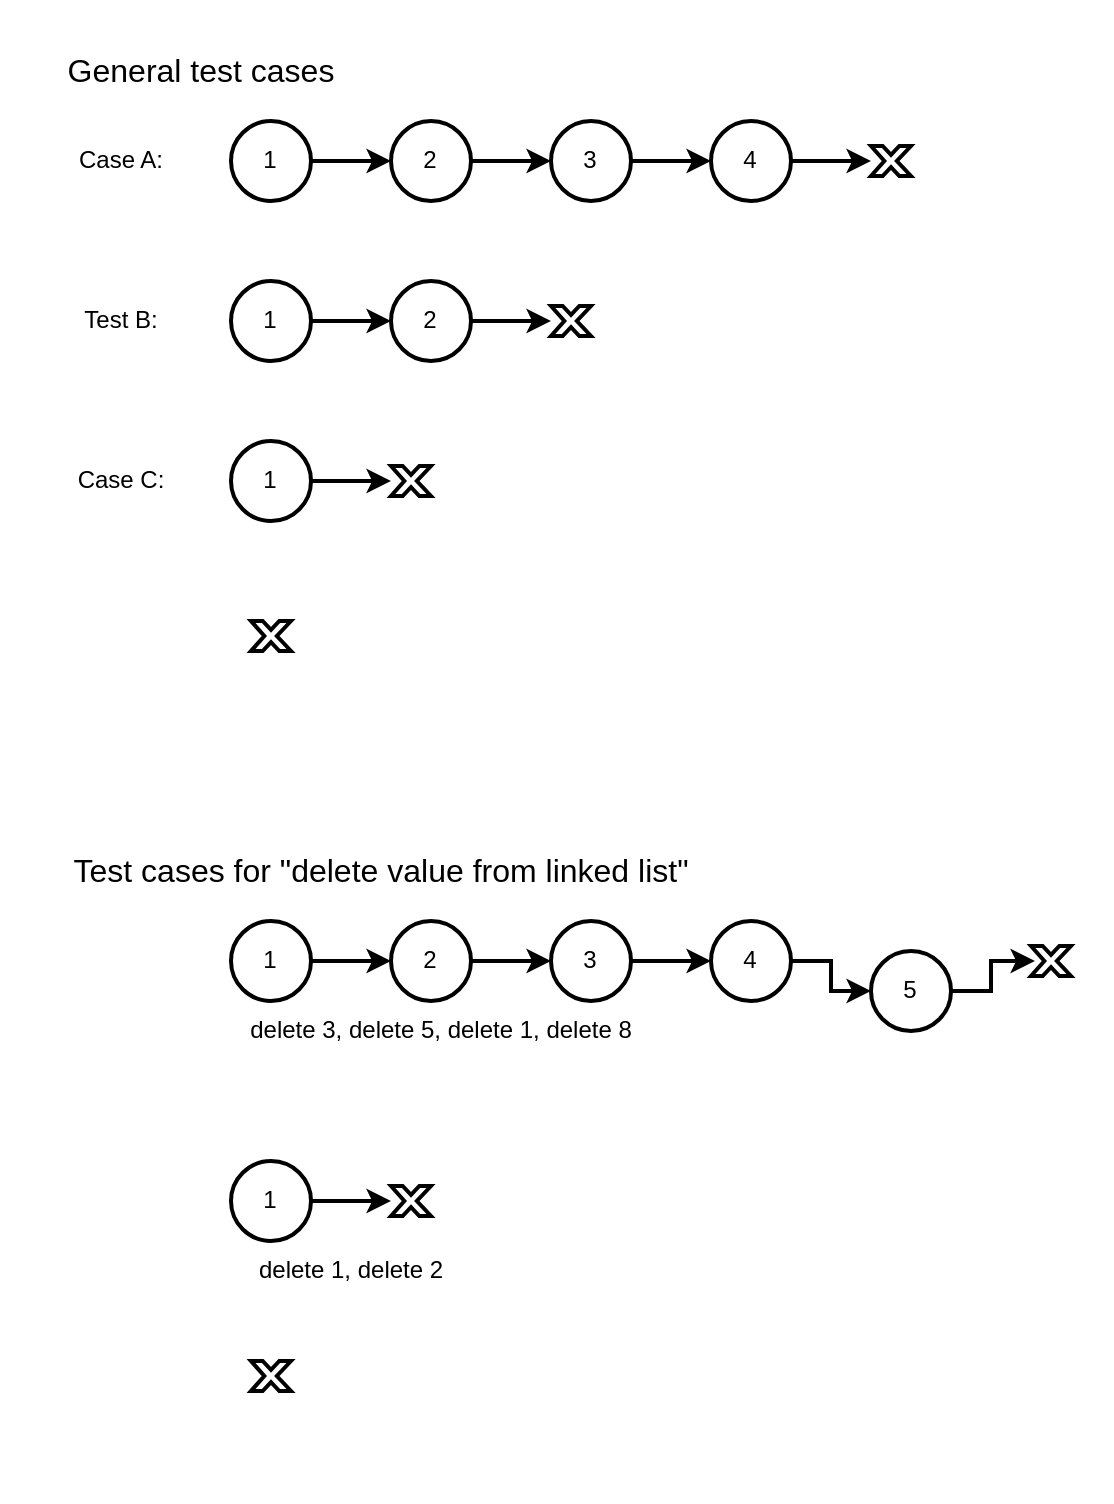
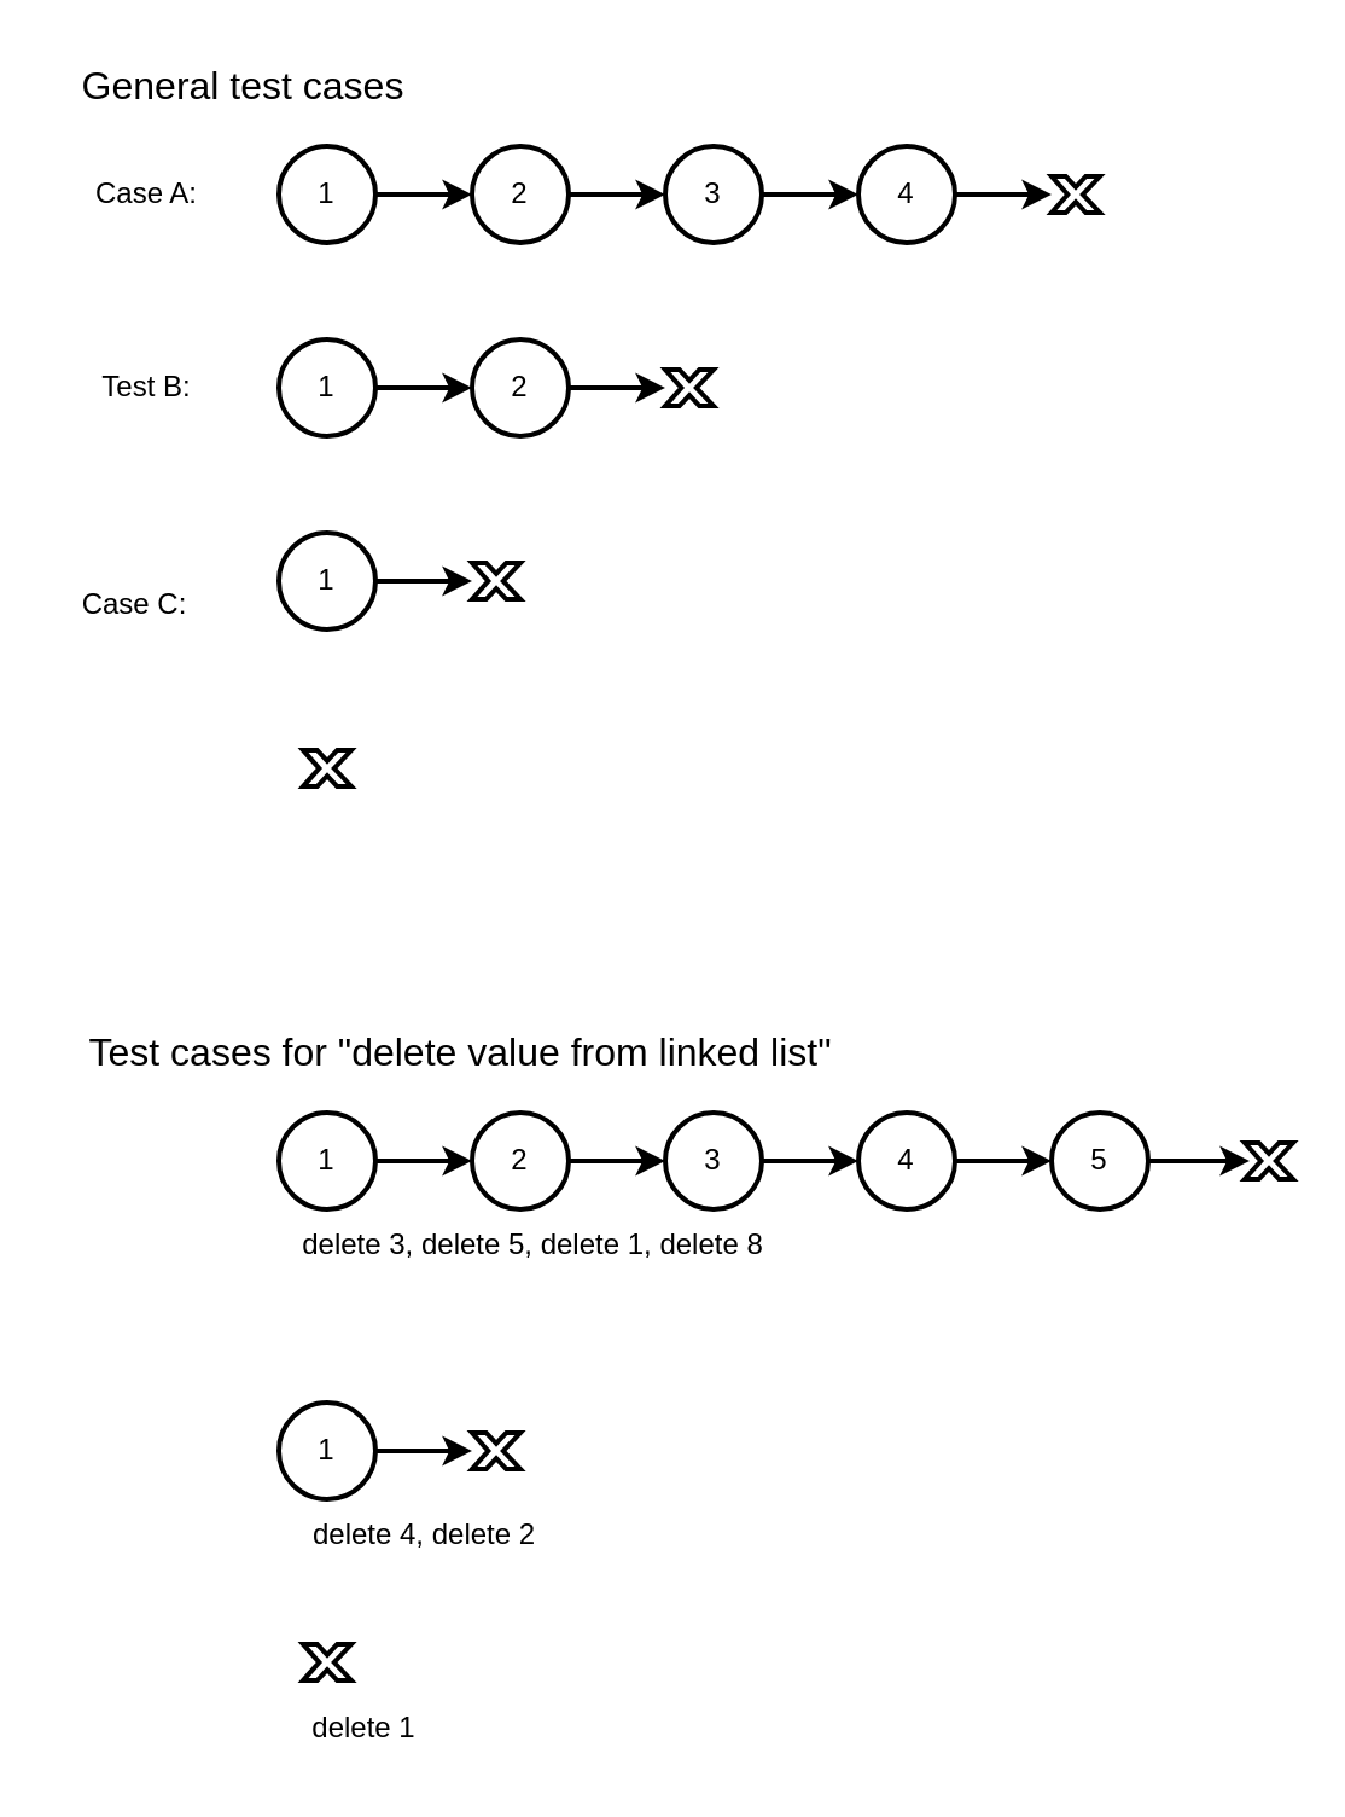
  <mxCell id="0" />
  <mxCell id="1" parent="0" />
  <mxCell id="2" style="edgeStyle=orthogonalEdgeStyle;rounded=0;orthogonalLoop=1;jettySize=auto;html=1;strokeWidth=2;" edge="1" parent="1" source="3" target="5"><mxGeometry relative="1" as="geometry" /></mxCell>
  <mxCell id="3" value="1" style="ellipse;whiteSpace=wrap;html=1;aspect=fixed;strokeWidth=2;" vertex="1" parent="1"><mxGeometry x="115" y="60" width="40" height="40" as="geometry" /></mxCell>
  <mxCell id="4" style="edgeStyle=orthogonalEdgeStyle;rounded=0;orthogonalLoop=1;jettySize=auto;html=1;strokeColor=default;strokeWidth=2;align=center;verticalAlign=middle;fontFamily=Helvetica;fontSize=11;fontColor=default;labelBackgroundColor=default;endArrow=classic;" edge="1" parent="1" source="5" target="7"><mxGeometry relative="1" as="geometry" /></mxCell>
  <mxCell id="5" value="2" style="ellipse;whiteSpace=wrap;html=1;aspect=fixed;strokeWidth=2;" vertex="1" parent="1"><mxGeometry x="195" y="60" width="40" height="40" as="geometry" /></mxCell>
  <mxCell id="6" style="edgeStyle=orthogonalEdgeStyle;rounded=0;orthogonalLoop=1;jettySize=auto;html=1;strokeColor=default;strokeWidth=2;align=center;verticalAlign=middle;fontFamily=Helvetica;fontSize=12;fontColor=default;labelBackgroundColor=default;endArrow=classic;" edge="1" parent="1" source="7" target="9"><mxGeometry relative="1" as="geometry" /></mxCell>
  <mxCell id="7" value="3" style="ellipse;whiteSpace=wrap;html=1;aspect=fixed;strokeWidth=2;" vertex="1" parent="1"><mxGeometry x="275" y="60" width="40" height="40" as="geometry" /></mxCell>
  <mxCell id="8" style="edgeStyle=orthogonalEdgeStyle;rounded=0;orthogonalLoop=1;jettySize=auto;html=1;strokeColor=default;strokeWidth=2;align=center;verticalAlign=middle;fontFamily=Helvetica;fontSize=12;fontColor=default;labelBackgroundColor=default;endArrow=classic;" edge="1" parent="1" source="9" target="10"><mxGeometry relative="1" as="geometry"><mxPoint x="435" y="80" as="targetPoint" /></mxGeometry></mxCell>
  <mxCell id="9" value="4" style="ellipse;whiteSpace=wrap;html=1;aspect=fixed;strokeWidth=2;strokeColor=default;align=center;verticalAlign=middle;fontFamily=Helvetica;fontSize=12;fontColor=default;fillColor=default;" vertex="1" parent="1"><mxGeometry x="355" y="60" width="40" height="40" as="geometry" /></mxCell>
  <mxCell id="10" value="" style="verticalLabelPosition=bottom;verticalAlign=top;html=1;shape=mxgraph.basic.x;strokeColor=default;strokeWidth=2;align=center;fontFamily=Helvetica;fontSize=12;fontColor=default;fillColor=default;" vertex="1" parent="1"><mxGeometry x="435" y="72.5" width="20" height="15" as="geometry" /></mxCell>
  <mxCell id="11" style="edgeStyle=orthogonalEdgeStyle;rounded=0;orthogonalLoop=1;jettySize=auto;html=1;strokeWidth=2;" edge="1" parent="1" source="12" target="14"><mxGeometry relative="1" as="geometry" /></mxCell>
  <mxCell id="12" value="1" style="ellipse;whiteSpace=wrap;html=1;aspect=fixed;strokeWidth=2;" vertex="1" parent="1"><mxGeometry x="115" y="140" width="40" height="40" as="geometry" /></mxCell>
  <mxCell id="13" style="edgeStyle=orthogonalEdgeStyle;rounded=0;orthogonalLoop=1;jettySize=auto;html=1;strokeColor=default;strokeWidth=2;align=center;verticalAlign=middle;fontFamily=Helvetica;fontSize=11;fontColor=default;labelBackgroundColor=default;endArrow=classic;" edge="1" parent="1" source="14"><mxGeometry relative="1" as="geometry"><mxPoint x="275" y="160" as="targetPoint" /></mxGeometry></mxCell>
  <mxCell id="14" value="2" style="ellipse;whiteSpace=wrap;html=1;aspect=fixed;strokeWidth=2;" vertex="1" parent="1"><mxGeometry x="195" y="140" width="40" height="40" as="geometry" /></mxCell>
  <mxCell id="15" style="edgeStyle=orthogonalEdgeStyle;rounded=0;orthogonalLoop=1;jettySize=auto;html=1;strokeColor=default;strokeWidth=2;align=center;verticalAlign=middle;fontFamily=Helvetica;fontSize=12;fontColor=default;labelBackgroundColor=default;endArrow=classic;" edge="1" parent="1"><mxGeometry relative="1" as="geometry"><mxPoint x="315" y="160" as="sourcePoint" /></mxGeometry></mxCell>
  <mxCell id="16" value="" style="verticalLabelPosition=bottom;verticalAlign=top;html=1;shape=mxgraph.basic.x;strokeColor=default;strokeWidth=2;align=center;fontFamily=Helvetica;fontSize=12;fontColor=default;fillColor=default;" vertex="1" parent="1"><mxGeometry x="275" y="152.5" width="20" height="15" as="geometry" /></mxCell>
  <mxCell id="17" value="1" style="ellipse;whiteSpace=wrap;html=1;aspect=fixed;strokeWidth=2;" vertex="1" parent="1"><mxGeometry x="115" y="220" width="40" height="40" as="geometry" /></mxCell>
  <mxCell id="18" value="" style="edgeStyle=orthogonalEdgeStyle;rounded=0;orthogonalLoop=1;jettySize=auto;html=1;strokeColor=default;strokeWidth=2;align=center;verticalAlign=middle;fontFamily=Helvetica;fontSize=11;fontColor=default;labelBackgroundColor=default;endArrow=classic;" edge="1" parent="1" source="17" target="19"><mxGeometry relative="1" as="geometry"><mxPoint x="275" y="240" as="targetPoint" /><mxPoint x="155" y="240" as="sourcePoint" /></mxGeometry></mxCell>
  <mxCell id="19" value="" style="verticalLabelPosition=bottom;verticalAlign=top;html=1;shape=mxgraph.basic.x;strokeColor=default;strokeWidth=2;align=center;fontFamily=Helvetica;fontSize=12;fontColor=default;fillColor=default;" vertex="1" parent="1"><mxGeometry x="195" y="232.5" width="20" height="15" as="geometry" /></mxCell>
  <mxCell id="20" value="" style="verticalLabelPosition=bottom;verticalAlign=top;html=1;shape=mxgraph.basic.x;strokeColor=default;strokeWidth=2;align=center;fontFamily=Helvetica;fontSize=12;fontColor=default;fillColor=default;" vertex="1" parent="1"><mxGeometry x="125" y="310" width="20" height="15" as="geometry" /></mxCell>
  <mxCell id="21" value="Case A:" style="text;html=1;align=center;verticalAlign=middle;resizable=0;points=[];autosize=1;strokeColor=none;fillColor=none;fontFamily=Helvetica;fontSize=12;fontColor=default;" vertex="1" parent="1"><mxGeometry x="25" y="65" width="70" height="30" as="geometry" /></mxCell>
  <mxCell id="22" value="Test B:" style="text;html=1;align=center;verticalAlign=middle;resizable=0;points=[];autosize=1;strokeColor=none;fillColor=none;fontFamily=Helvetica;fontSize=12;fontColor=default;" vertex="1" parent="1"><mxGeometry x="25" y="145" width="70" height="30" as="geometry" /></mxCell>
- <mxCell id="23" value="Case C:" style="text;html=1;align=center;verticalAlign=middle;resizable=0;points=[];autosize=1;strokeColor=none;fillColor=none;fontFamily=Helvetica;fontSize=12;fontColor=default;" vertex="1" parent="1"><mxGeometry x="25" y="225" width="70" height="30" as="geometry" /></mxCell>
+ <mxCell id="23" value="Case C:" style="text;html=1;align=center;verticalAlign=middle;resizable=0;points=[];autosize=1;strokeColor=none;fillColor=none;fontFamily=Helvetica;fontSize=12;fontColor=default;" vertex="1" parent="1"><mxGeometry x="20" y="235" width="70" height="30" as="geometry" /></mxCell>
  <mxCell id="24" style="edgeStyle=orthogonalEdgeStyle;rounded=0;orthogonalLoop=1;jettySize=auto;html=1;strokeWidth=2;" edge="1" parent="1" source="25" target="27"><mxGeometry relative="1" as="geometry" /></mxCell>
  <mxCell id="25" value="1" style="ellipse;whiteSpace=wrap;html=1;aspect=fixed;strokeWidth=2;" vertex="1" parent="1"><mxGeometry x="115" y="460" width="40" height="40" as="geometry" /></mxCell>
  <mxCell id="26" style="edgeStyle=orthogonalEdgeStyle;rounded=0;orthogonalLoop=1;jettySize=auto;html=1;strokeColor=default;strokeWidth=2;align=center;verticalAlign=middle;fontFamily=Helvetica;fontSize=11;fontColor=default;labelBackgroundColor=default;endArrow=classic;" edge="1" parent="1" source="27" target="29"><mxGeometry relative="1" as="geometry" /></mxCell>
  <mxCell id="27" value="2" style="ellipse;whiteSpace=wrap;html=1;aspect=fixed;strokeWidth=2;" vertex="1" parent="1"><mxGeometry x="195" y="460" width="40" height="40" as="geometry" /></mxCell>
  <mxCell id="28" style="edgeStyle=orthogonalEdgeStyle;rounded=0;orthogonalLoop=1;jettySize=auto;html=1;strokeColor=default;strokeWidth=2;align=center;verticalAlign=middle;fontFamily=Helvetica;fontSize=12;fontColor=default;labelBackgroundColor=default;endArrow=classic;" edge="1" parent="1" source="29" target="31"><mxGeometry relative="1" as="geometry" /></mxCell>
  <mxCell id="29" value="3" style="ellipse;whiteSpace=wrap;html=1;aspect=fixed;strokeWidth=2;" vertex="1" parent="1"><mxGeometry x="275" y="460" width="40" height="40" as="geometry" /></mxCell>
  <mxCell id="30" style="edgeStyle=orthogonalEdgeStyle;rounded=0;orthogonalLoop=1;jettySize=auto;html=1;strokeColor=default;strokeWidth=2;align=center;verticalAlign=middle;fontFamily=Helvetica;fontSize=12;fontColor=default;labelBackgroundColor=default;endArrow=classic;" edge="1" parent="1" source="31" target="38"><mxGeometry relative="1" as="geometry"><mxPoint x="425" y="500" as="targetPoint" /></mxGeometry></mxCell>
  <mxCell id="31" value="4" style="ellipse;whiteSpace=wrap;html=1;aspect=fixed;strokeWidth=2;strokeColor=default;align=center;verticalAlign=middle;fontFamily=Helvetica;fontSize=12;fontColor=default;fillColor=default;" vertex="1" parent="1"><mxGeometry x="355" y="460" width="40" height="40" as="geometry" /></mxCell>
  <mxCell id="32" value="" style="verticalLabelPosition=bottom;verticalAlign=top;html=1;shape=mxgraph.basic.x;strokeColor=default;strokeWidth=2;align=center;fontFamily=Helvetica;fontSize=12;fontColor=default;fillColor=default;" vertex="1" parent="1"><mxGeometry x="515" y="472.5" width="20" height="15" as="geometry" /></mxCell>
  <mxCell id="33" value="1" style="ellipse;whiteSpace=wrap;html=1;aspect=fixed;strokeWidth=2;" vertex="1" parent="1"><mxGeometry x="115" y="580" width="40" height="40" as="geometry" /></mxCell>
  <mxCell id="34" value="" style="edgeStyle=orthogonalEdgeStyle;rounded=0;orthogonalLoop=1;jettySize=auto;html=1;strokeColor=default;strokeWidth=2;align=center;verticalAlign=middle;fontFamily=Helvetica;fontSize=11;fontColor=default;labelBackgroundColor=default;endArrow=classic;" edge="1" parent="1" source="33" target="35"><mxGeometry relative="1" as="geometry"><mxPoint x="275" y="600" as="targetPoint" /><mxPoint x="155" y="600" as="sourcePoint" /></mxGeometry></mxCell>
  <mxCell id="35" value="" style="verticalLabelPosition=bottom;verticalAlign=top;html=1;shape=mxgraph.basic.x;strokeColor=default;strokeWidth=2;align=center;fontFamily=Helvetica;fontSize=12;fontColor=default;fillColor=default;" vertex="1" parent="1"><mxGeometry x="195" y="592.5" width="20" height="15" as="geometry" /></mxCell>
  <mxCell id="36" value="" style="verticalLabelPosition=bottom;verticalAlign=top;html=1;shape=mxgraph.basic.x;strokeColor=default;strokeWidth=2;align=center;fontFamily=Helvetica;fontSize=12;fontColor=default;fillColor=default;" vertex="1" parent="1"><mxGeometry x="125" y="680" width="20" height="15" as="geometry" /></mxCell>
  <mxCell id="37" value="&lt;div&gt;delete 3, delete 5, delete 1, delete 8&lt;/div&gt;" style="text;html=1;align=center;verticalAlign=middle;resizable=0;points=[];autosize=1;strokeColor=none;fillColor=none;fontFamily=Helvetica;fontSize=12;fontColor=default;" vertex="1" parent="1"><mxGeometry x="115" y="500" width="210" height="30" as="geometry" /></mxCell>
- <mxCell id="38" value="5" style="ellipse;whiteSpace=wrap;html=1;aspect=fixed;strokeWidth=2;strokeColor=default;align=center;verticalAlign=middle;fontFamily=Helvetica;fontSize=12;fontColor=default;fillColor=default;" vertex="1" parent="1"><mxGeometry x="435" y="475" width="40" height="40" as="geometry" /></mxCell>
+ <mxCell id="38" value="5" style="ellipse;whiteSpace=wrap;html=1;aspect=fixed;strokeWidth=2;strokeColor=default;align=center;verticalAlign=middle;fontFamily=Helvetica;fontSize=12;fontColor=default;fillColor=default;" vertex="1" parent="1"><mxGeometry x="435" y="460" width="40" height="40" as="geometry" /></mxCell>
  <mxCell id="39" style="edgeStyle=orthogonalEdgeStyle;rounded=0;orthogonalLoop=1;jettySize=auto;html=1;entryX=0.1;entryY=0.5;entryDx=0;entryDy=0;entryPerimeter=0;strokeColor=default;strokeWidth=2;align=center;verticalAlign=middle;fontFamily=Helvetica;fontSize=12;fontColor=default;labelBackgroundColor=default;endArrow=classic;" edge="1" parent="1" source="38" target="32"><mxGeometry relative="1" as="geometry" /></mxCell>
- <mxCell id="40" value="delete 1, delete 2" style="text;html=1;align=center;verticalAlign=middle;resizable=0;points=[];autosize=1;strokeColor=none;fillColor=none;fontFamily=Helvetica;fontSize=12;fontColor=default;" vertex="1" parent="1"><mxGeometry x="115" y="620" width="120" height="30" as="geometry" /></mxCell>
+ <mxCell id="40" value="delete 4, delete 2" style="text;html=1;align=center;verticalAlign=middle;resizable=0;points=[];autosize=1;strokeColor=none;fillColor=none;fontFamily=Helvetica;fontSize=12;fontColor=default;" vertex="1" parent="1"><mxGeometry x="115" y="620" width="120" height="30" as="geometry" /></mxCell>
+ <mxCell id="41" value="delete 1 " style="text;html=1;align=center;verticalAlign=middle;resizable=0;points=[];autosize=1;strokeColor=none;fillColor=none;fontFamily=Helvetica;fontSize=12;fontColor=default;" vertex="1" parent="1"><mxGeometry x="115" y="700" width="70" height="30" as="geometry" /></mxCell>
  <mxCell id="42" value="&lt;font style=&quot;font-size: 16px;&quot;&gt;Test cases for &quot;delete value from linked list&quot;&lt;/font&gt;" style="text;html=1;align=center;verticalAlign=middle;resizable=0;points=[];autosize=1;strokeColor=none;fillColor=none;fontFamily=Helvetica;fontSize=12;fontColor=default;" vertex="1" parent="1"><mxGeometry x="25" y="420" width="330" height="30" as="geometry" /></mxCell>
  <mxCell id="43" value="&lt;font style=&quot;font-size: 16px;&quot;&gt;General test cases&lt;br&gt;&lt;/font&gt;" style="text;html=1;align=center;verticalAlign=middle;resizable=0;points=[];autosize=1;strokeColor=none;fillColor=none;fontFamily=Helvetica;fontSize=12;fontColor=default;" vertex="1" parent="1"><mxGeometry x="20" y="20" width="160" height="30" as="geometry" /></mxCell>
